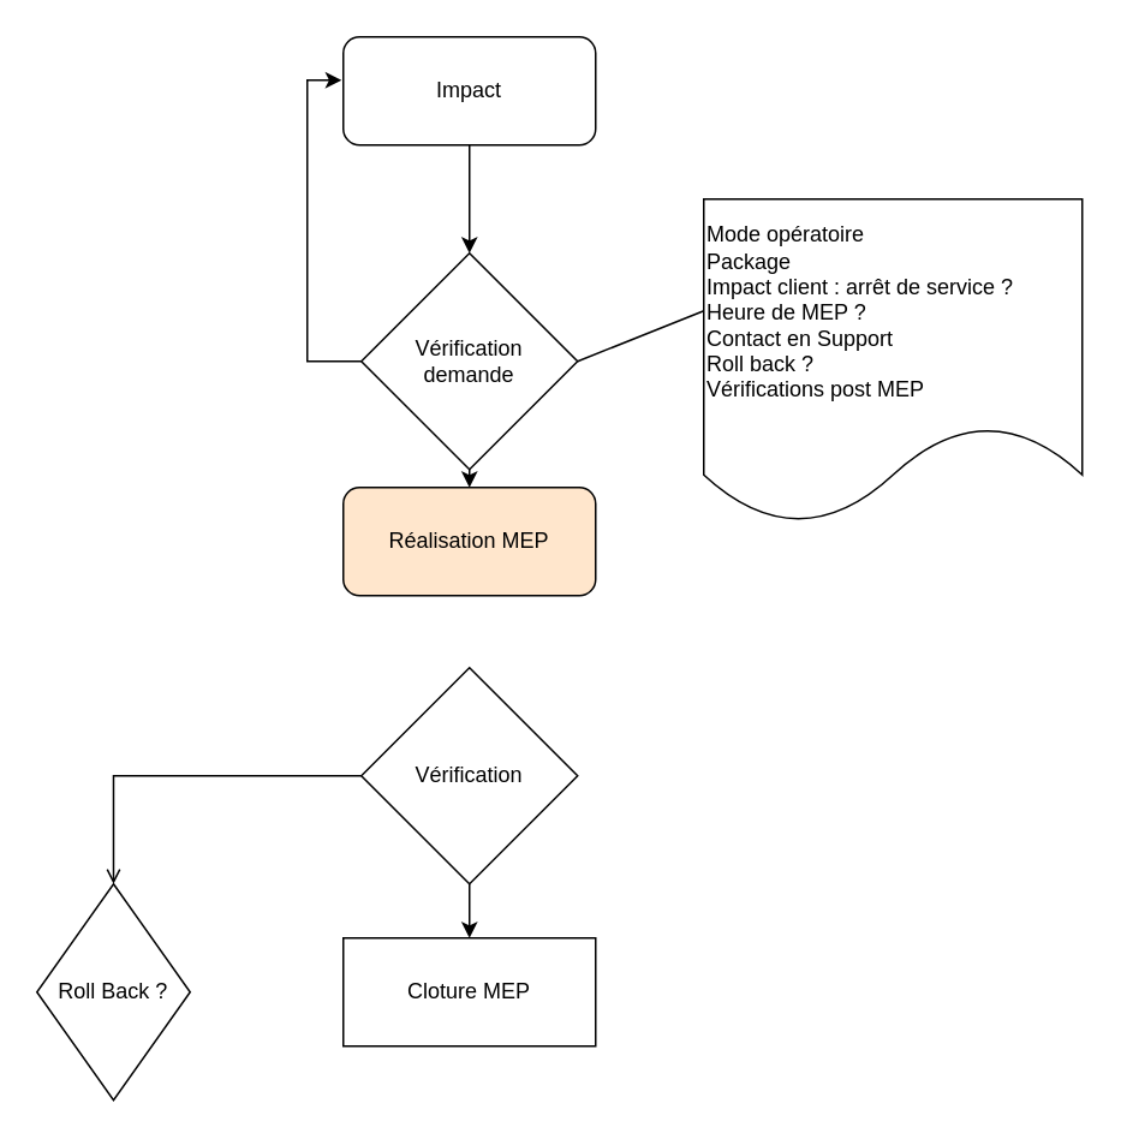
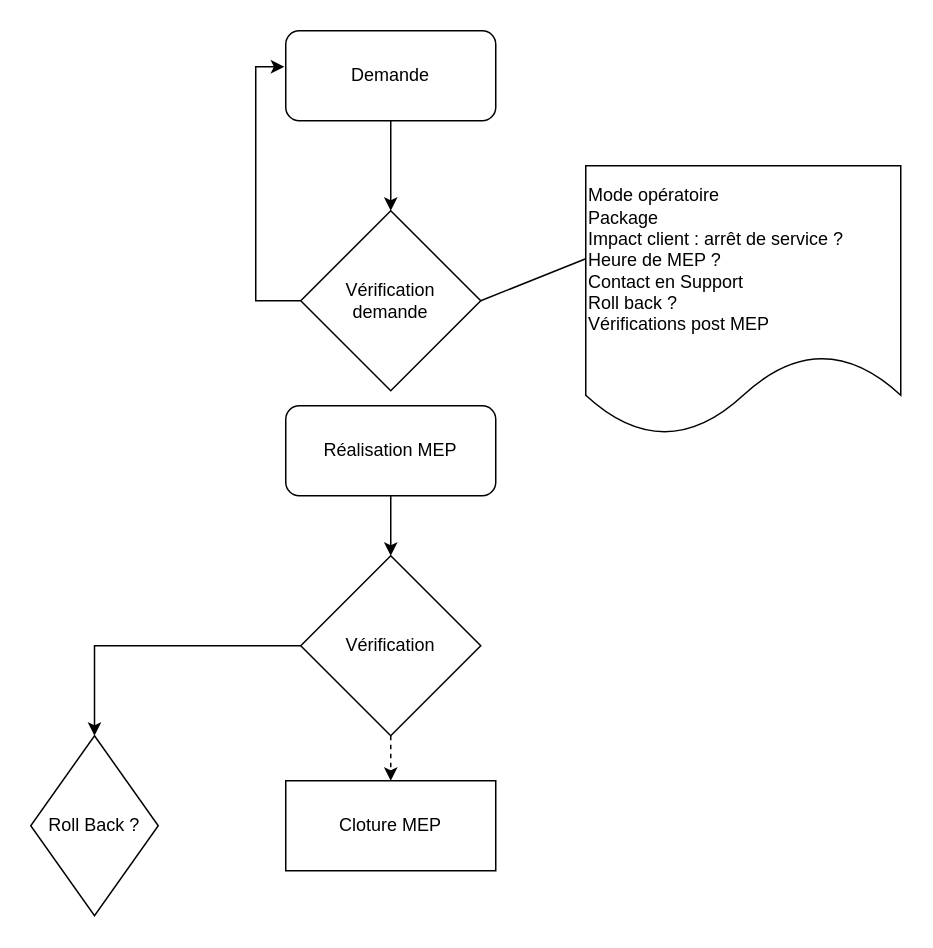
  <mxCell id="0" />
  <mxCell id="1" parent="0" />
  <mxCell id="2" style="edgeStyle=orthogonalEdgeStyle;rounded=0;orthogonalLoop=1;jettySize=auto;html=1;exitX=0.5;exitY=1;exitDx=0;exitDy=0;entryX=0.5;entryY=0;entryDx=0;entryDy=0;" edge="1" parent="1" source="3" target="7"><mxGeometry relative="1" as="geometry" /></mxCell>
- <mxCell id="3" value="Impact" style="rounded=1;whiteSpace=wrap;html=1;" vertex="1" parent="1"><mxGeometry x="190" y="20" width="140" height="60" as="geometry" /></mxCell>
- <mxCell id="4" style="edgeStyle=orthogonalEdgeStyle;rounded=0;orthogonalLoop=1;jettySize=auto;html=1;exitX=0.5;exitY=1;exitDx=0;exitDy=0;entryX=0.5;entryY=0;entryDx=0;entryDy=0;" edge="1" parent="1" source="7" target="10"><mxGeometry relative="1" as="geometry" /></mxCell>
+ <mxCell id="3" value="Demande" style="rounded=1;whiteSpace=wrap;html=1;" vertex="1" parent="1"><mxGeometry x="190" y="20" width="140" height="60" as="geometry" /></mxCell>
  <mxCell id="5" style="edgeStyle=orthogonalEdgeStyle;rounded=0;orthogonalLoop=1;jettySize=auto;html=1;exitX=0;exitY=0.5;exitDx=0;exitDy=0;entryX=-0.007;entryY=0.4;entryDx=0;entryDy=0;entryPerimeter=0;" edge="1" parent="1" source="7" target="3"><mxGeometry relative="1" as="geometry" /></mxCell>
  <mxCell id="6" style="rounded=0;orthogonalLoop=1;jettySize=auto;html=1;exitX=1;exitY=0.5;exitDx=0;exitDy=0;endArrow=none;endFill=0;" edge="1" parent="1" source="7"><mxGeometry relative="1" as="geometry"><mxPoint x="390" y="172" as="targetPoint" /></mxGeometry></mxCell>
  <mxCell id="7" value="&lt;div&gt;Vérification&lt;/div&gt;&lt;div&gt; demande&lt;/div&gt;" style="rhombus;whiteSpace=wrap;html=1;" vertex="1" parent="1"><mxGeometry x="200" y="140" width="120" height="120" as="geometry" /></mxCell>
  <mxCell id="8" value="&lt;div align=&quot;left&quot;&gt;Mode opératoire&lt;/div&gt;&lt;div align=&quot;left&quot;&gt;Package&lt;/div&gt;&lt;div align=&quot;left&quot;&gt;Impact client : arrêt de service ?&lt;/div&gt;&lt;div align=&quot;left&quot;&gt;Heure de MEP ? &lt;br&gt;&lt;/div&gt;&lt;div align=&quot;left&quot;&gt;Contact en Support&lt;/div&gt;&lt;div align=&quot;left&quot;&gt;Roll back ?&lt;/div&gt;&lt;div align=&quot;left&quot;&gt;Vérifications post MEP&lt;br&gt;&lt;/div&gt;" style="shape=document;whiteSpace=wrap;html=1;boundedLbl=1;align=left;" vertex="1" parent="1"><mxGeometry x="390" y="110" width="210" height="180" as="geometry" /></mxCell>
- <mxCell id="10" value="Réalisation MEP" style="rounded=1;whiteSpace=wrap;html=1;fillColor=#ffe6cc;" vertex="1" parent="1"><mxGeometry x="190" y="270" width="140" height="60" as="geometry" /></mxCell>
- <mxCell id="11" style="edgeStyle=orthogonalEdgeStyle;rounded=0;orthogonalLoop=1;jettySize=auto;html=1;exitX=0;exitY=0.5;exitDx=0;exitDy=0;entryX=0.5;entryY=0;entryDx=0;entryDy=0;endArrow=open;" edge="1" parent="1" source="13" target="14"><mxGeometry relative="1" as="geometry"><mxPoint x="140" y="430" as="targetPoint" /></mxGeometry></mxCell>
- <mxCell id="12" style="edgeStyle=orthogonalEdgeStyle;rounded=0;orthogonalLoop=1;jettySize=auto;html=1;exitX=0.5;exitY=1;exitDx=0;exitDy=0;entryX=0.5;entryY=0;entryDx=0;entryDy=0;" edge="1" parent="1" source="13" target="15"><mxGeometry relative="1" as="geometry" /></mxCell>
+ <mxCell id="9" style="edgeStyle=orthogonalEdgeStyle;rounded=0;orthogonalLoop=1;jettySize=auto;html=1;exitX=0.5;exitY=1;exitDx=0;exitDy=0;entryX=0.5;entryY=0;entryDx=0;entryDy=0;" edge="1" parent="1" source="10" target="13"><mxGeometry relative="1" as="geometry" /></mxCell>
+ <mxCell id="10" value="Réalisation MEP" style="rounded=1;whiteSpace=wrap;html=1;" vertex="1" parent="1"><mxGeometry x="190" y="270" width="140" height="60" as="geometry" /></mxCell>
+ <mxCell id="11" style="edgeStyle=orthogonalEdgeStyle;rounded=0;orthogonalLoop=1;jettySize=auto;html=1;exitX=0;exitY=0.5;exitDx=0;exitDy=0;entryX=0.5;entryY=0;entryDx=0;entryDy=0;" edge="1" parent="1" source="13" target="14"><mxGeometry relative="1" as="geometry"><mxPoint x="140" y="430" as="targetPoint" /></mxGeometry></mxCell>
+ <mxCell id="12" style="edgeStyle=orthogonalEdgeStyle;rounded=0;orthogonalLoop=1;jettySize=auto;html=1;exitX=0.5;exitY=1;exitDx=0;exitDy=0;entryX=0.5;entryY=0;entryDx=0;entryDy=0;dashed=1;" edge="1" parent="1" source="13" target="15"><mxGeometry relative="1" as="geometry" /></mxCell>
  <mxCell id="13" value="Vérification" style="rhombus;whiteSpace=wrap;html=1;" vertex="1" parent="1"><mxGeometry x="200" y="370" width="120" height="120" as="geometry" /></mxCell>
  <mxCell id="14" value="Roll Back ?" style="rhombus;whiteSpace=wrap;html=1;" vertex="1" parent="1"><mxGeometry x="20" y="490" width="85" height="120" as="geometry" /></mxCell>
  <mxCell id="15" value="Cloture MEP" style="whiteSpace=wrap;html=1;rounded=0;" vertex="1" parent="1"><mxGeometry x="190" y="520" width="140" height="60" as="geometry" /></mxCell>
